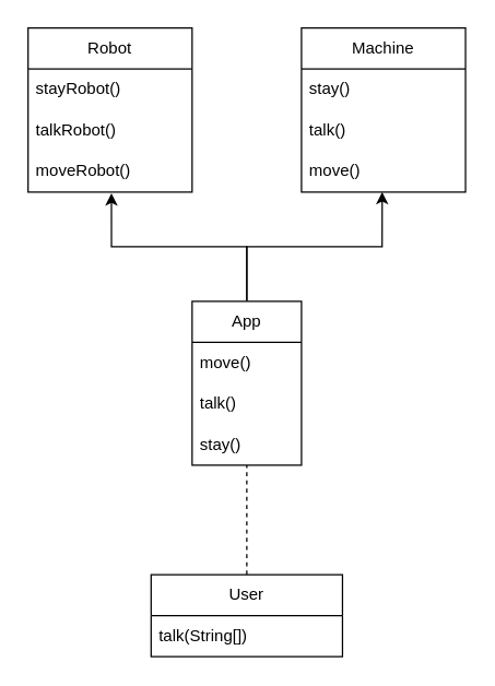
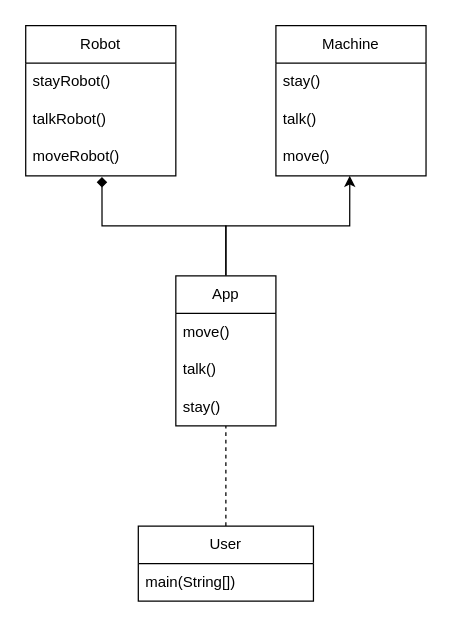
  <mxCell id="0" />
  <mxCell id="1" parent="0" />
  <mxCell id="2" value="Robot" style="swimlane;fontStyle=0;childLayout=stackLayout;horizontal=1;startSize=30;horizontalStack=0;resizeParent=1;resizeParentMax=0;resizeLast=0;collapsible=1;marginBottom=0;whiteSpace=wrap;html=1;" vertex="1" parent="1"><mxGeometry x="20" y="20" width="120" height="120" as="geometry" /></mxCell>
  <mxCell id="3" value="stayRobot()" style="text;strokeColor=none;fillColor=none;align=left;verticalAlign=middle;spacingLeft=4;spacingRight=4;overflow=hidden;points=[[0,0.5],[1,0.5]];portConstraint=eastwest;rotatable=0;whiteSpace=wrap;html=1;" vertex="1" parent="2"><mxGeometry y="30" width="120" height="30" as="geometry" /></mxCell>
  <mxCell id="4" value="talkRobot()" style="text;strokeColor=none;fillColor=none;align=left;verticalAlign=middle;spacingLeft=4;spacingRight=4;overflow=hidden;points=[[0,0.5],[1,0.5]];portConstraint=eastwest;rotatable=0;whiteSpace=wrap;html=1;" vertex="1" parent="2"><mxGeometry y="60" width="120" height="30" as="geometry" /></mxCell>
  <mxCell id="5" value="moveRobot()" style="text;strokeColor=none;fillColor=none;align=left;verticalAlign=middle;spacingLeft=4;spacingRight=4;overflow=hidden;points=[[0,0.5],[1,0.5]];portConstraint=eastwest;rotatable=0;whiteSpace=wrap;html=1;" vertex="1" parent="2"><mxGeometry y="90" width="120" height="30" as="geometry" /></mxCell>
  <mxCell id="6" value="Machine" style="swimlane;fontStyle=0;childLayout=stackLayout;horizontal=1;startSize=30;horizontalStack=0;resizeParent=1;resizeParentMax=0;resizeLast=0;collapsible=1;marginBottom=0;whiteSpace=wrap;html=1;" vertex="1" parent="1"><mxGeometry x="220" y="20" width="120" height="120" as="geometry" /></mxCell>
  <mxCell id="7" value="stay()" style="text;strokeColor=none;fillColor=none;align=left;verticalAlign=middle;spacingLeft=4;spacingRight=4;overflow=hidden;points=[[0,0.5],[1,0.5]];portConstraint=eastwest;rotatable=0;whiteSpace=wrap;html=1;" vertex="1" parent="6"><mxGeometry y="30" width="120" height="30" as="geometry" /></mxCell>
  <mxCell id="8" value="talk()" style="text;strokeColor=none;fillColor=none;align=left;verticalAlign=middle;spacingLeft=4;spacingRight=4;overflow=hidden;points=[[0,0.5],[1,0.5]];portConstraint=eastwest;rotatable=0;whiteSpace=wrap;html=1;" vertex="1" parent="6"><mxGeometry y="60" width="120" height="30" as="geometry" /></mxCell>
  <mxCell id="9" value="move()" style="text;strokeColor=none;fillColor=none;align=left;verticalAlign=middle;spacingLeft=4;spacingRight=4;overflow=hidden;points=[[0,0.5],[1,0.5]];portConstraint=eastwest;rotatable=0;whiteSpace=wrap;html=1;" vertex="1" parent="6"><mxGeometry y="90" width="120" height="30" as="geometry" /></mxCell>
  <mxCell id="10" style="edgeStyle=orthogonalEdgeStyle;rounded=0;orthogonalLoop=1;jettySize=auto;html=1;exitX=0.5;exitY=0;exitDx=0;exitDy=0;entryX=0.492;entryY=1;entryDx=0;entryDy=0;entryPerimeter=0;" edge="1" parent="1" source="12" target="9"><mxGeometry relative="1" as="geometry" /></mxCell>
- <mxCell id="11" style="edgeStyle=orthogonalEdgeStyle;rounded=0;orthogonalLoop=1;jettySize=auto;html=1;exitX=0.5;exitY=0;exitDx=0;exitDy=0;entryX=0.508;entryY=1.033;entryDx=0;entryDy=0;entryPerimeter=0;" edge="1" parent="1" source="12" target="5"><mxGeometry relative="1" as="geometry" /></mxCell>
+ <mxCell id="11" style="edgeStyle=orthogonalEdgeStyle;rounded=0;orthogonalLoop=1;jettySize=auto;html=1;exitX=0.5;exitY=0;exitDx=0;exitDy=0;entryX=0.508;entryY=1.033;entryDx=0;entryDy=0;entryPerimeter=0;endArrow=diamond;" edge="1" parent="1" source="12" target="5"><mxGeometry relative="1" as="geometry" /></mxCell>
  <mxCell id="12" value="App" style="swimlane;fontStyle=0;childLayout=stackLayout;horizontal=1;startSize=30;horizontalStack=0;resizeParent=1;resizeParentMax=0;resizeLast=0;collapsible=1;marginBottom=0;whiteSpace=wrap;html=1;" vertex="1" parent="1"><mxGeometry x="140" y="220" width="80" height="120" as="geometry" /></mxCell>
  <mxCell id="13" value="move()" style="text;strokeColor=none;fillColor=none;align=left;verticalAlign=middle;spacingLeft=4;spacingRight=4;overflow=hidden;points=[[0,0.5],[1,0.5]];portConstraint=eastwest;rotatable=0;whiteSpace=wrap;html=1;" vertex="1" parent="12"><mxGeometry y="30" width="80" height="30" as="geometry" /></mxCell>
  <mxCell id="14" value="talk()" style="text;strokeColor=none;fillColor=none;align=left;verticalAlign=middle;spacingLeft=4;spacingRight=4;overflow=hidden;points=[[0,0.5],[1,0.5]];portConstraint=eastwest;rotatable=0;whiteSpace=wrap;html=1;" vertex="1" parent="12"><mxGeometry y="60" width="80" height="30" as="geometry" /></mxCell>
  <mxCell id="15" value="stay()" style="text;strokeColor=none;fillColor=none;align=left;verticalAlign=middle;spacingLeft=4;spacingRight=4;overflow=hidden;points=[[0,0.5],[1,0.5]];portConstraint=eastwest;rotatable=0;whiteSpace=wrap;html=1;" vertex="1" parent="12"><mxGeometry y="90" width="80" height="30" as="geometry" /></mxCell>
  <mxCell id="16" value="User" style="swimlane;fontStyle=0;childLayout=stackLayout;horizontal=1;startSize=30;horizontalStack=0;resizeParent=1;resizeParentMax=0;resizeLast=0;collapsible=1;marginBottom=0;whiteSpace=wrap;html=1;" vertex="1" parent="1"><mxGeometry x="110" y="420" width="140" height="60" as="geometry" /></mxCell>
- <mxCell id="17" value="talk(String[])" style="text;strokeColor=none;fillColor=none;align=left;verticalAlign=middle;spacingLeft=4;spacingRight=4;overflow=hidden;points=[[0,0.5],[1,0.5]];portConstraint=eastwest;rotatable=0;whiteSpace=wrap;html=1;" vertex="1" parent="16"><mxGeometry y="30" width="140" height="30" as="geometry" /></mxCell>
+ <mxCell id="17" value="main(String[])" style="text;strokeColor=none;fillColor=none;align=left;verticalAlign=middle;spacingLeft=4;spacingRight=4;overflow=hidden;points=[[0,0.5],[1,0.5]];portConstraint=eastwest;rotatable=0;whiteSpace=wrap;html=1;" vertex="1" parent="16"><mxGeometry y="30" width="140" height="30" as="geometry" /></mxCell>
  <mxCell id="18" value="" style="endArrow=none;dashed=1;html=1;rounded=0;exitX=0.5;exitY=0;exitDx=0;exitDy=0;entryX=0.5;entryY=1;entryDx=0;entryDy=0;entryPerimeter=0;" edge="1" parent="1" source="16" target="15"><mxGeometry width="50" height="50" relative="1" as="geometry"><mxPoint x="170" y="320" as="sourcePoint" /><mxPoint x="220" y="270" as="targetPoint" /></mxGeometry></mxCell>
